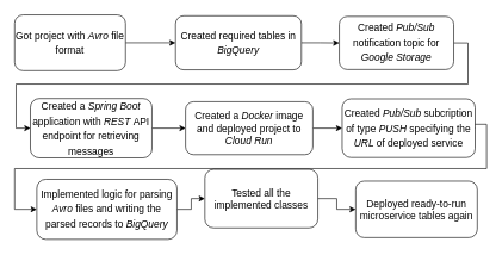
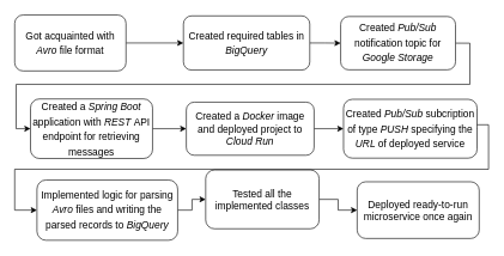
  <mxCell id="0" />
  <mxCell id="1" parent="0" />
  <mxCell id="2" style="edgeStyle=orthogonalEdgeStyle;rounded=0;orthogonalLoop=1;jettySize=auto;html=1;exitX=1;exitY=0.5;exitDx=0;exitDy=0;entryX=0;entryY=0.5;entryDx=0;entryDy=0;" edge="1" parent="1" source="3" target="5"><mxGeometry relative="1" as="geometry" /></mxCell>
- <mxCell id="3" value="&lt;span style=&quot;line-height: 150%&quot;&gt;&lt;font style=&quot;font-size: 14px&quot;&gt;Got project with &lt;i&gt;Avro &lt;/i&gt;file format&lt;/font&gt;&lt;/span&gt;" style="rounded=1;whiteSpace=wrap;html=1;" vertex="1" parent="1"><mxGeometry x="20" y="20" width="155" height="78" as="geometry" /></mxCell>
+ <mxCell id="3" value="&lt;span style=&quot;line-height: 150%&quot;&gt;&lt;font style=&quot;font-size: 14px&quot;&gt;Got acquainted with &lt;i&gt;Avro &lt;/i&gt;file format&lt;/font&gt;&lt;/span&gt;" style="rounded=1;whiteSpace=wrap;html=1;" vertex="1" parent="1"><mxGeometry x="20" y="20" width="155" height="78" as="geometry" /></mxCell>
  <mxCell id="4" style="edgeStyle=orthogonalEdgeStyle;rounded=0;orthogonalLoop=1;jettySize=auto;html=1;exitX=1;exitY=0.5;exitDx=0;exitDy=0;entryX=0;entryY=0.5;entryDx=0;entryDy=0;" edge="1" parent="1" source="5" target="7"><mxGeometry relative="1" as="geometry" /></mxCell>
- <mxCell id="5" value="&lt;font style=&quot;line-height: 150% ; font-size: 14px&quot;&gt;Created required tables in &lt;i&gt;BigQuery&lt;/i&gt;&lt;/font&gt;" style="rounded=1;whiteSpace=wrap;html=1;" vertex="1" parent="1"><mxGeometry x="245" y="21.25" width="176" height="75.5" as="geometry" /></mxCell>
+ <mxCell id="5" value="&lt;font style=&quot;line-height: 150% ; font-size: 14px&quot;&gt;Created required tables in &lt;i&gt;BigQuery&lt;/i&gt;&lt;/font&gt;" style="rounded=1;whiteSpace=wrap;html=1;" vertex="1" parent="1"><mxGeometry x="255" y="21.25" width="176" height="75.5" as="geometry" /></mxCell>
  <mxCell id="6" style="edgeStyle=orthogonalEdgeStyle;rounded=0;orthogonalLoop=1;jettySize=auto;html=1;exitX=1;exitY=0.5;exitDx=0;exitDy=0;entryX=0;entryY=0.5;entryDx=0;entryDy=0;" edge="1" parent="1" source="7" target="9"><mxGeometry relative="1" as="geometry" /></mxCell>
  <mxCell id="7" value="&lt;font size=&quot;1&quot;&gt;&lt;span style=&quot;line-height: 150% ; font-size: 14px&quot;&gt;Created &lt;i&gt;Pub/Sub &lt;/i&gt;notification topic for &lt;i&gt;Google Storage&lt;/i&gt;&lt;/span&gt;&lt;/font&gt;" style="rounded=1;whiteSpace=wrap;html=1;" vertex="1" parent="1"><mxGeometry x="474" y="22.13" width="160" height="74.25" as="geometry" /></mxCell>
  <mxCell id="8" style="edgeStyle=orthogonalEdgeStyle;rounded=0;orthogonalLoop=1;jettySize=auto;html=1;exitX=1;exitY=0.5;exitDx=0;exitDy=0;entryX=0;entryY=0.5;entryDx=0;entryDy=0;" edge="1" parent="1" source="9" target="11"><mxGeometry relative="1" as="geometry" /></mxCell>
  <mxCell id="9" value="&lt;font style=&quot;font-size: 14px ; line-height: 150%&quot;&gt;Created a &lt;i&gt;Spring Boot&lt;/i&gt; application with&amp;nbsp;&lt;i&gt;REST &lt;/i&gt;API endpoint for retrieving messages&lt;/font&gt;" style="rounded=1;whiteSpace=wrap;html=1;" vertex="1" parent="1"><mxGeometry x="42" y="137" width="170" height="83" as="geometry" /></mxCell>
  <mxCell id="10" style="edgeStyle=orthogonalEdgeStyle;rounded=0;orthogonalLoop=1;jettySize=auto;html=1;exitX=1;exitY=0.5;exitDx=0;exitDy=0;entryX=0;entryY=0.5;entryDx=0;entryDy=0;" edge="1" parent="1" source="11" target="13"><mxGeometry relative="1" as="geometry" /></mxCell>
  <mxCell id="11" value="&lt;font style=&quot;font-size: 14px&quot;&gt;Created a &lt;i&gt;Docker &lt;/i&gt;image and deployed project to &lt;i&gt;Cloud Run&lt;/i&gt;&lt;/font&gt;" style="rounded=1;whiteSpace=wrap;html=1;" vertex="1" parent="1"><mxGeometry x="259" y="141.5" width="178" height="74" as="geometry" /></mxCell>
  <mxCell id="12" style="edgeStyle=orthogonalEdgeStyle;rounded=0;orthogonalLoop=1;jettySize=auto;html=1;exitX=1;exitY=0.5;exitDx=0;exitDy=0;entryX=0;entryY=0.5;entryDx=0;entryDy=0;" edge="1" parent="1" source="13" target="15"><mxGeometry relative="1" as="geometry"><Array as="points"><mxPoint x="660" y="178" /><mxPoint x="660" y="173" /><mxPoint x="680" y="173" /><mxPoint x="680" y="235" /><mxPoint x="20" y="235" /><mxPoint x="20" y="292" /></Array></mxGeometry></mxCell>
  <mxCell id="13" value="&lt;font style=&quot;font-size: 14px ; line-height: 150%&quot;&gt;Created &lt;i&gt;Pub/Sub&lt;/i&gt; subcription of type &lt;i&gt;PUSH &lt;/i&gt;specifying the &lt;i&gt;URL &lt;/i&gt;of deployed service&lt;/font&gt;" style="rounded=1;whiteSpace=wrap;html=1;" vertex="1" parent="1"><mxGeometry x="478" y="137.5" width="186" height="82" as="geometry" /></mxCell>
  <mxCell id="14" style="edgeStyle=orthogonalEdgeStyle;rounded=0;orthogonalLoop=1;jettySize=auto;html=1;exitX=1;exitY=0.5;exitDx=0;exitDy=0;entryX=0;entryY=0.5;entryDx=0;entryDy=0;" edge="1" parent="1" source="15" target="17"><mxGeometry relative="1" as="geometry" /></mxCell>
  <mxCell id="15" value="&lt;font style=&quot;font-size: 14px ; line-height: 150%&quot;&gt;Implemented logic for parsing &lt;i&gt;Avro &lt;/i&gt;files and writing the parsed records to &lt;i&gt;BigQuery&lt;/i&gt;&lt;/font&gt;" style="rounded=1;whiteSpace=wrap;html=1;" vertex="1" parent="1"><mxGeometry x="51" y="250" width="196" height="84" as="geometry" /></mxCell>
  <mxCell id="16" style="edgeStyle=orthogonalEdgeStyle;rounded=0;orthogonalLoop=1;jettySize=auto;html=1;exitX=1;exitY=0.5;exitDx=0;exitDy=0;entryX=0;entryY=0.5;entryDx=0;entryDy=0;" edge="1" parent="1" source="17" target="18"><mxGeometry relative="1" as="geometry" /></mxCell>
  <mxCell id="17" value="&lt;font style=&quot;font-size: 14px&quot;&gt;Tested all the implemented classes&lt;/font&gt;" style="rounded=1;whiteSpace=wrap;html=1;" vertex="1" parent="1"><mxGeometry x="286" y="236" width="158" height="82" as="geometry" /></mxCell>
- <mxCell id="18" value="&lt;font style=&quot;font-size: 14px&quot;&gt;Deployed ready-to-run microservice tables again&lt;/font&gt;" style="rounded=1;whiteSpace=wrap;html=1;" vertex="1" parent="1"><mxGeometry x="497" y="252.5" width="170" height="79" as="geometry" /></mxCell>
+ <mxCell id="18" value="&lt;font style=&quot;font-size: 14px&quot;&gt;Deployed ready-to-run microservice once again&lt;/font&gt;" style="rounded=1;whiteSpace=wrap;html=1;" vertex="1" parent="1"><mxGeometry x="497" y="252.5" width="170" height="79" as="geometry" /></mxCell>
